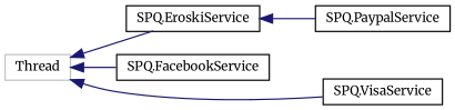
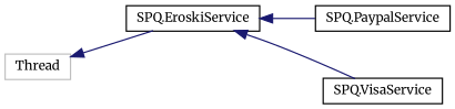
  digraph {
    fontname=Merriweather
    rankdir=LR
    node [color=black fillcolor=white fontname=Merriweather fontsize=10 shape=record style=filled]
    edge [color=midnightblue dir=back fontname=Merriweather fontsize=10 labelfontname=Helvetica labelfontsize=10 style=solid]
    n1 [color=grey75 height=0.2 label=Thread width=0.4]
    n2 [height=0.2 label="SPQ.EroskiService" width=0.4]
-   n3 [height=0.2 label="SPQ.FacebookService" width=0.4]
    n4 [height=0.2 label="SPQ.VisaService" width=0.4]
    n5 [height=0.2 label="SPQ.PaypalService" width=0.4]
    n1 -> n2
-   n1 -> n3
-   n1 -> n4
+   n2 -> n4
    n2 -> n5
  }
